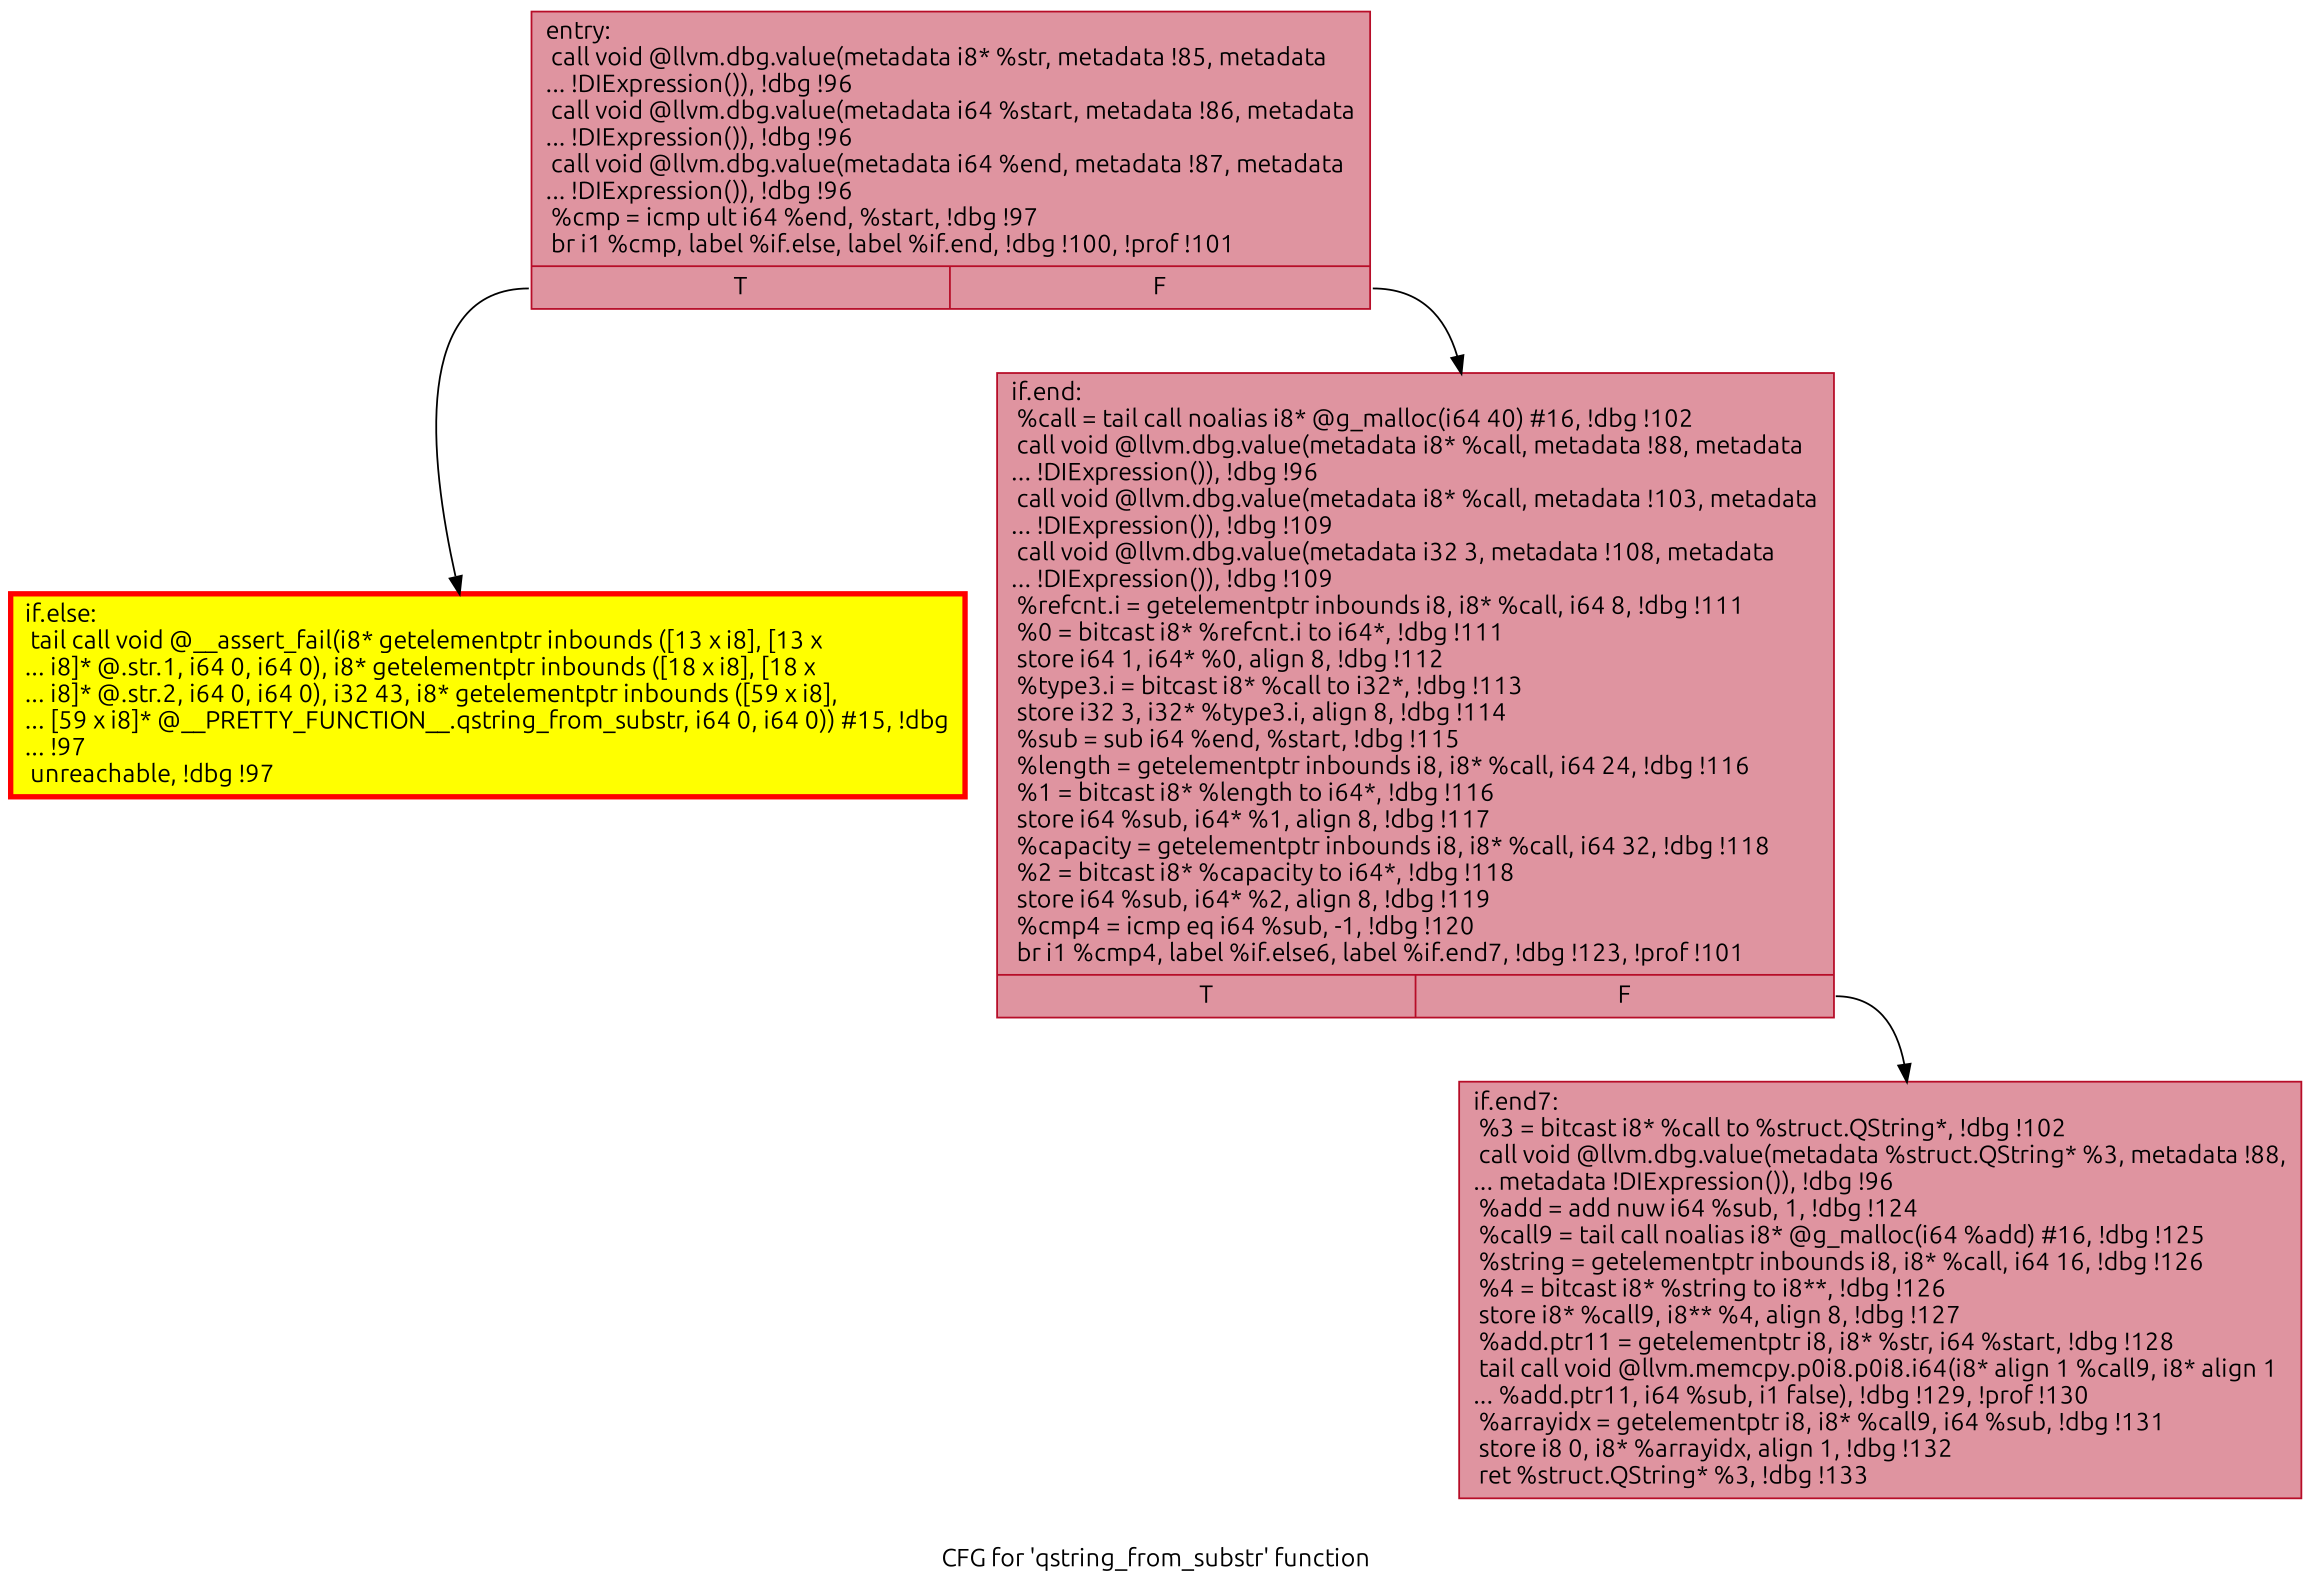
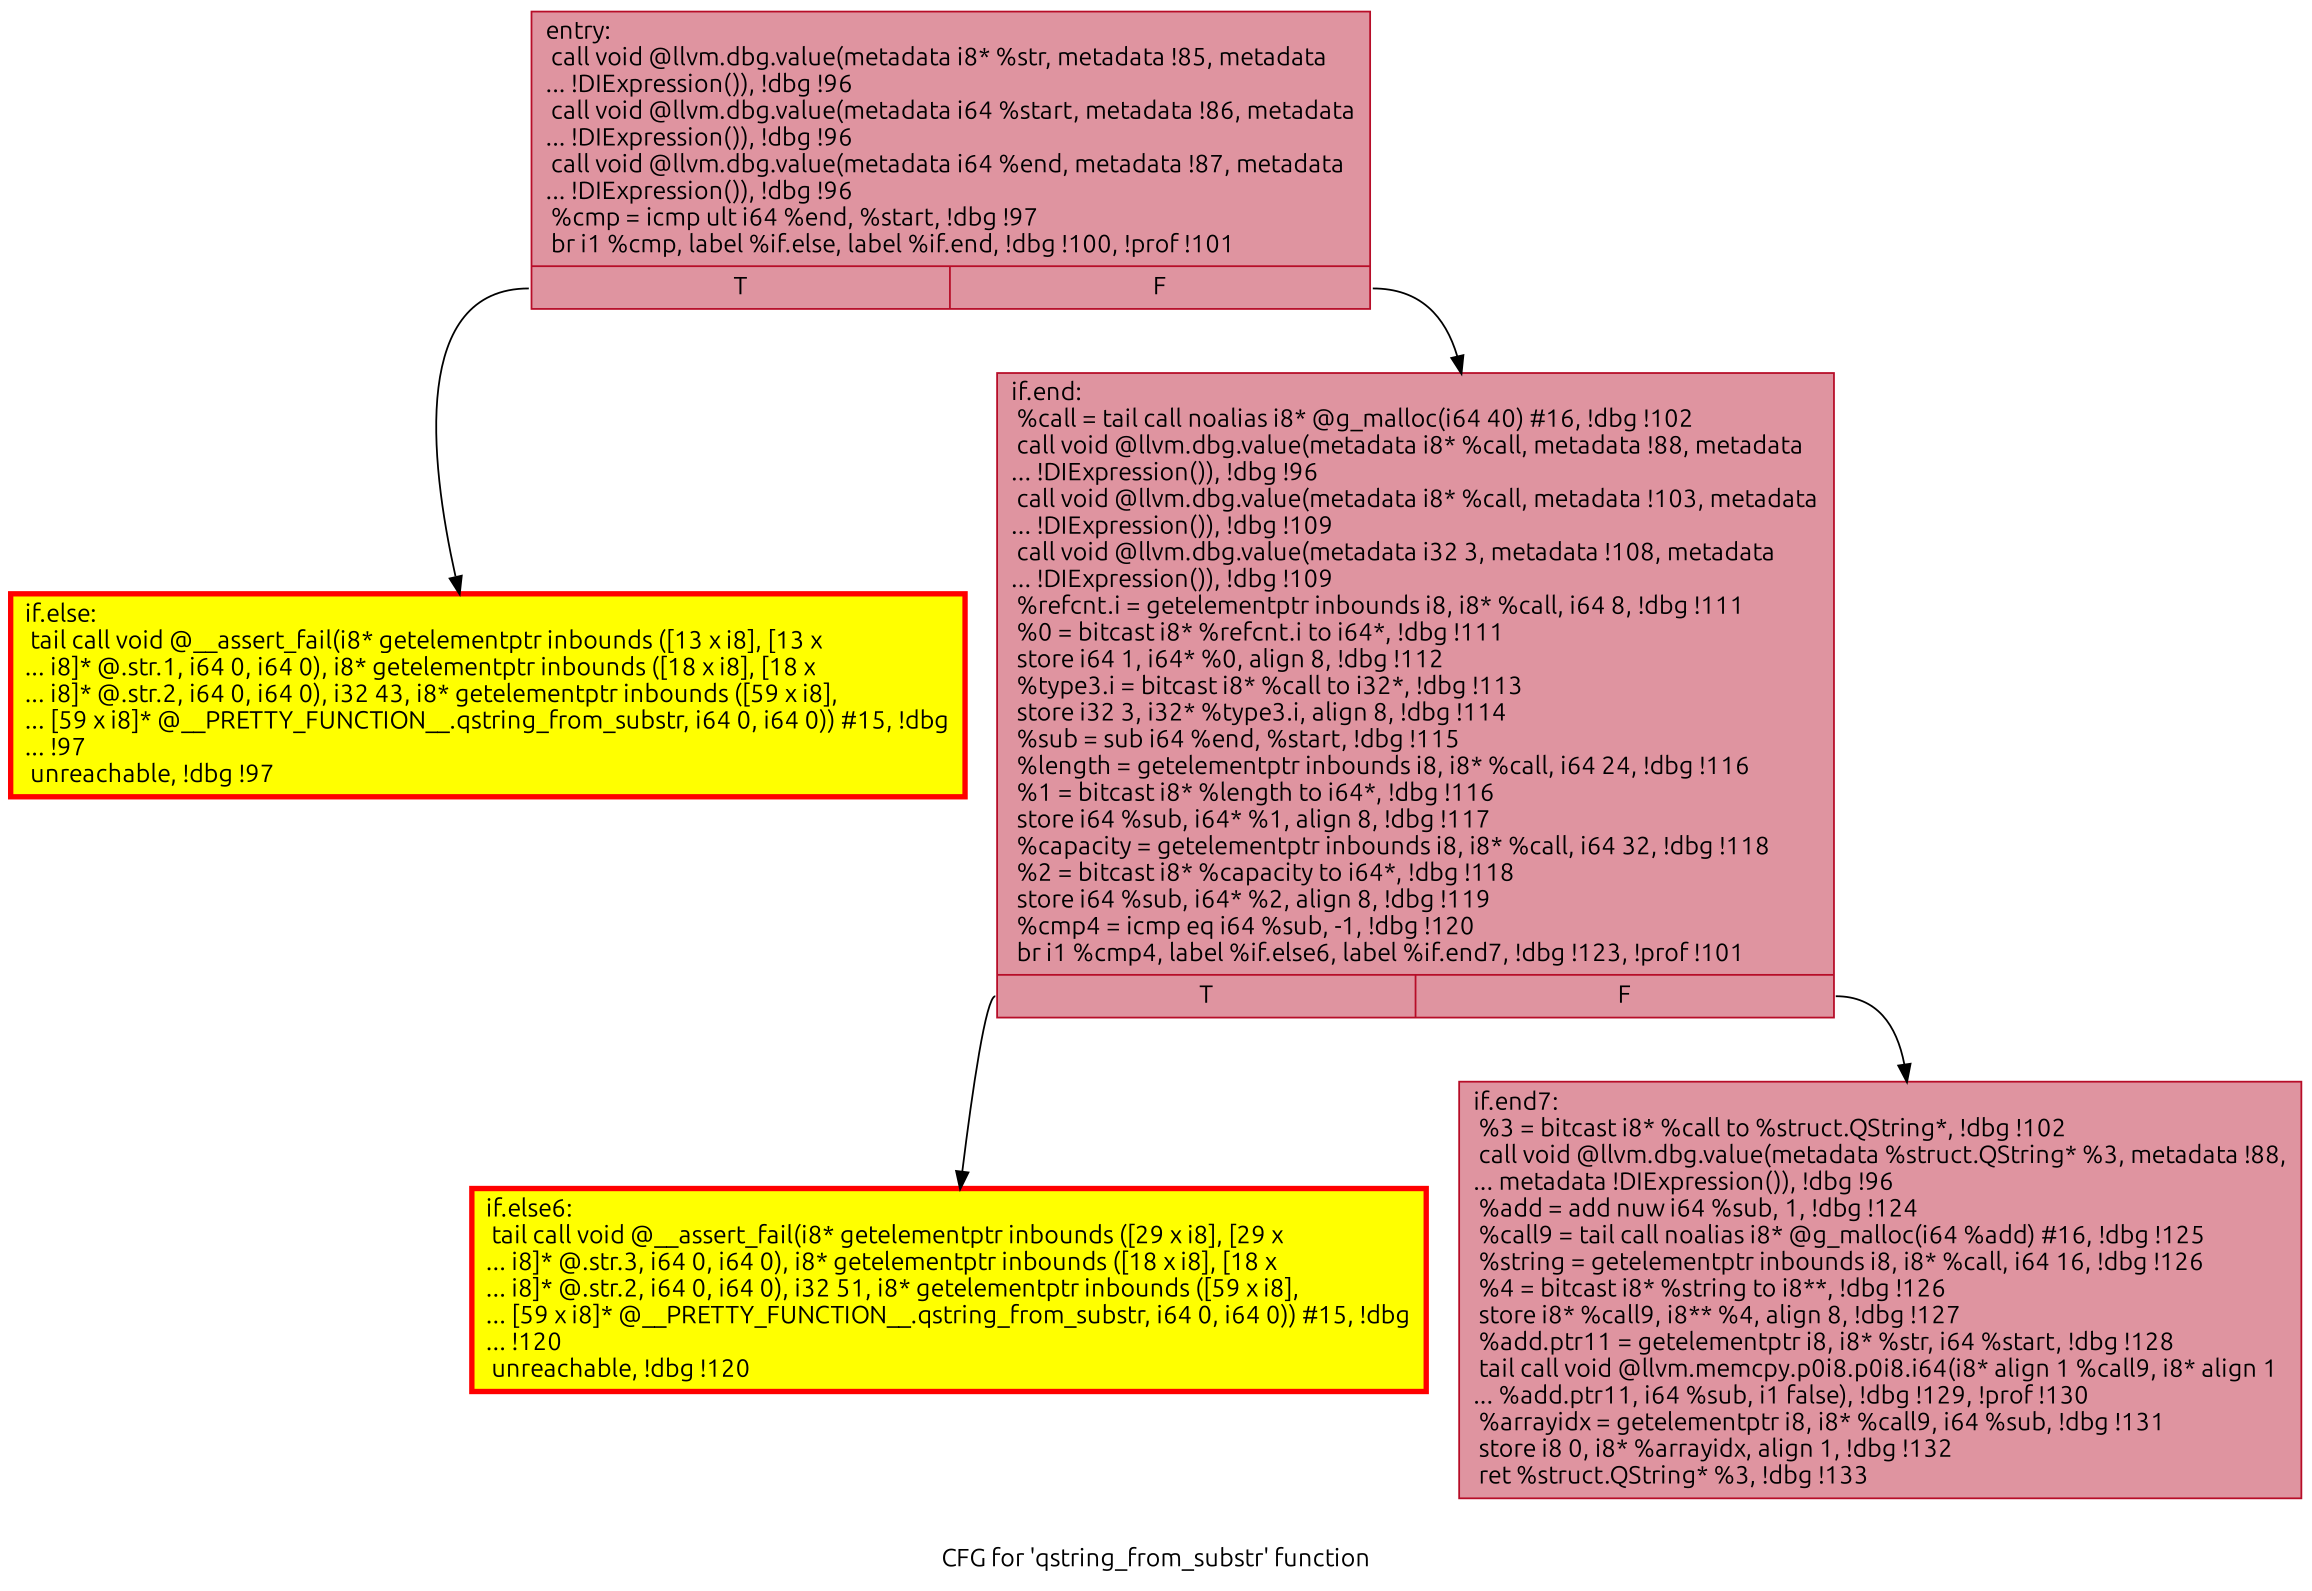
  digraph {
    label="CFG for 'qstring_from_substr' function"
    fontname=Ubuntu
    node [color="#b70d28ff" fillcolor="#b70d2870" shape=record style=filled fontname=Ubuntu]
    edge [tailport=s0 fontname=Ubuntu]
    n1 [label="{entry:\l  call void @llvm.dbg.value(metadata i8* %str, metadata !85, metadata\l... !DIExpression()), !dbg !96\l  call void @llvm.dbg.value(metadata i64 %start, metadata !86, metadata\l... !DIExpression()), !dbg !96\l  call void @llvm.dbg.value(metadata i64 %end, metadata !87, metadata\l... !DIExpression()), !dbg !96\l  %cmp = icmp ult i64 %end, %start, !dbg !97\l  br i1 %cmp, label %if.else, label %if.end, !dbg !100, !prof !101\l|{<s0>T|<s1>F}}"]
    n2 [color=red fillcolor=yellow label="{if.else:                                          \l  tail call void @__assert_fail(i8* getelementptr inbounds ([13 x i8], [13 x\l... i8]* @.str.1, i64 0, i64 0), i8* getelementptr inbounds ([18 x i8], [18 x\l... i8]* @.str.2, i64 0, i64 0), i32 43, i8* getelementptr inbounds ([59 x i8],\l... [59 x i8]* @__PRETTY_FUNCTION__.qstring_from_substr, i64 0, i64 0)) #15, !dbg\l... !97\l  unreachable, !dbg !97\l}" penwidth=3.0]
    n3 [label="{if.end:                                           \l  %call = tail call noalias i8* @g_malloc(i64 40) #16, !dbg !102\l  call void @llvm.dbg.value(metadata i8* %call, metadata !88, metadata\l... !DIExpression()), !dbg !96\l  call void @llvm.dbg.value(metadata i8* %call, metadata !103, metadata\l... !DIExpression()), !dbg !109\l  call void @llvm.dbg.value(metadata i32 3, metadata !108, metadata\l... !DIExpression()), !dbg !109\l  %refcnt.i = getelementptr inbounds i8, i8* %call, i64 8, !dbg !111\l  %0 = bitcast i8* %refcnt.i to i64*, !dbg !111\l  store i64 1, i64* %0, align 8, !dbg !112\l  %type3.i = bitcast i8* %call to i32*, !dbg !113\l  store i32 3, i32* %type3.i, align 8, !dbg !114\l  %sub = sub i64 %end, %start, !dbg !115\l  %length = getelementptr inbounds i8, i8* %call, i64 24, !dbg !116\l  %1 = bitcast i8* %length to i64*, !dbg !116\l  store i64 %sub, i64* %1, align 8, !dbg !117\l  %capacity = getelementptr inbounds i8, i8* %call, i64 32, !dbg !118\l  %2 = bitcast i8* %capacity to i64*, !dbg !118\l  store i64 %sub, i64* %2, align 8, !dbg !119\l  %cmp4 = icmp eq i64 %sub, -1, !dbg !120\l  br i1 %cmp4, label %if.else6, label %if.end7, !dbg !123, !prof !101\l|{<s0>T|<s1>F}}"]
+   n4 [color=red fillcolor=yellow label="{if.else6:                                         \l  tail call void @__assert_fail(i8* getelementptr inbounds ([29 x i8], [29 x\l... i8]* @.str.3, i64 0, i64 0), i8* getelementptr inbounds ([18 x i8], [18 x\l... i8]* @.str.2, i64 0, i64 0), i32 51, i8* getelementptr inbounds ([59 x i8],\l... [59 x i8]* @__PRETTY_FUNCTION__.qstring_from_substr, i64 0, i64 0)) #15, !dbg\l... !120\l  unreachable, !dbg !120\l}" penwidth=3.0]
    n5 [label="{if.end7:                                          \l  %3 = bitcast i8* %call to %struct.QString*, !dbg !102\l  call void @llvm.dbg.value(metadata %struct.QString* %3, metadata !88,\l... metadata !DIExpression()), !dbg !96\l  %add = add nuw i64 %sub, 1, !dbg !124\l  %call9 = tail call noalias i8* @g_malloc(i64 %add) #16, !dbg !125\l  %string = getelementptr inbounds i8, i8* %call, i64 16, !dbg !126\l  %4 = bitcast i8* %string to i8**, !dbg !126\l  store i8* %call9, i8** %4, align 8, !dbg !127\l  %add.ptr11 = getelementptr i8, i8* %str, i64 %start, !dbg !128\l  tail call void @llvm.memcpy.p0i8.p0i8.i64(i8* align 1 %call9, i8* align 1\l... %add.ptr11, i64 %sub, i1 false), !dbg !129, !prof !130\l  %arrayidx = getelementptr i8, i8* %call9, i64 %sub, !dbg !131\l  store i8 0, i8* %arrayidx, align 1, !dbg !132\l  ret %struct.QString* %3, !dbg !133\l}"]
    n1 -> n2
    n1 -> n3 [tailport=s1]
+   n3 -> n4
    n3 -> n5 [tailport=s1]
  }
